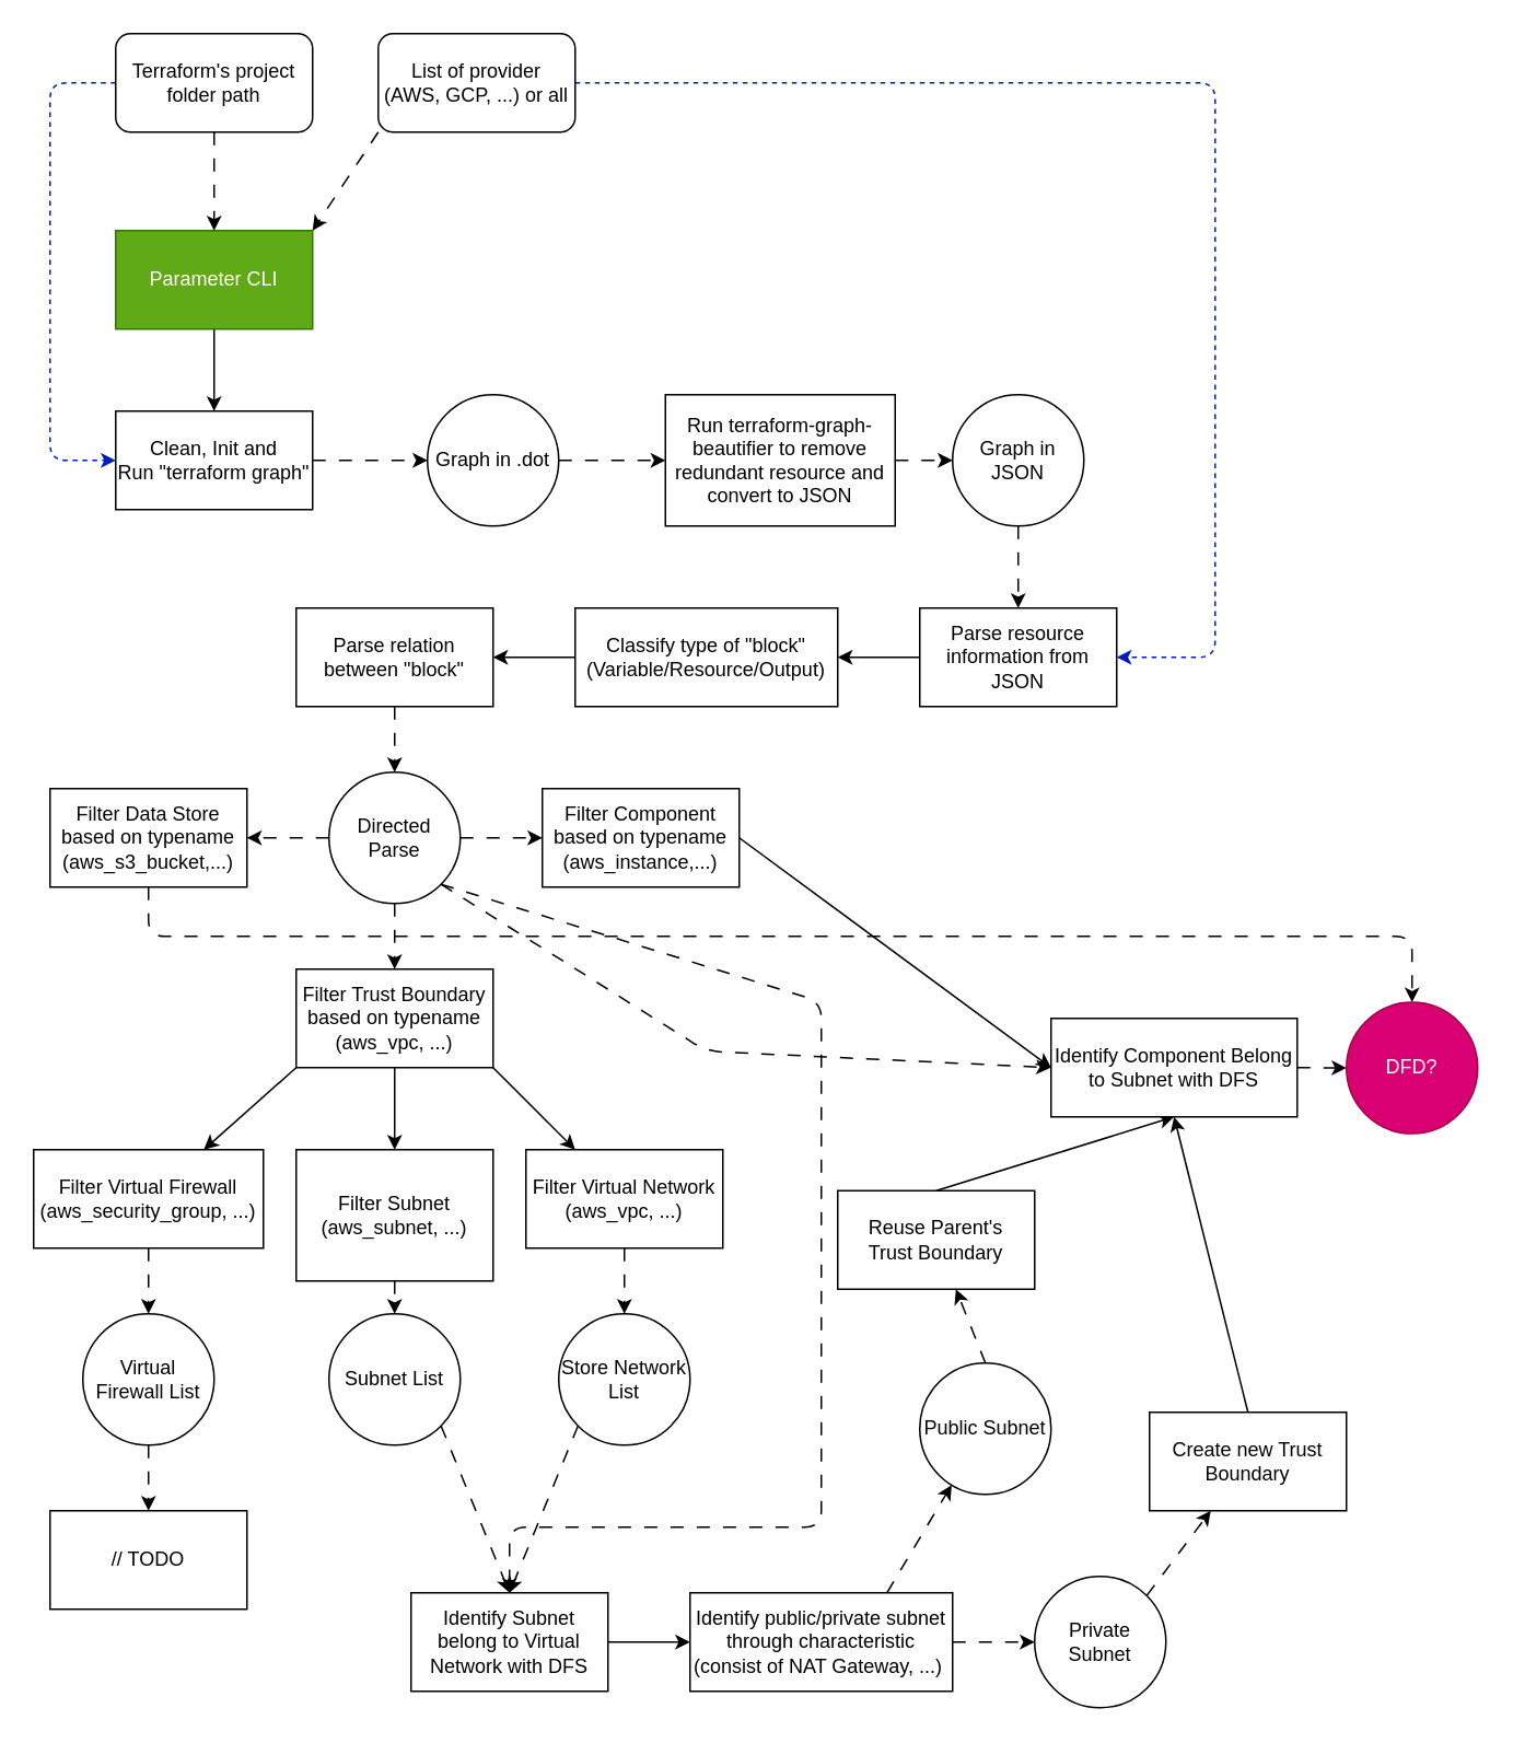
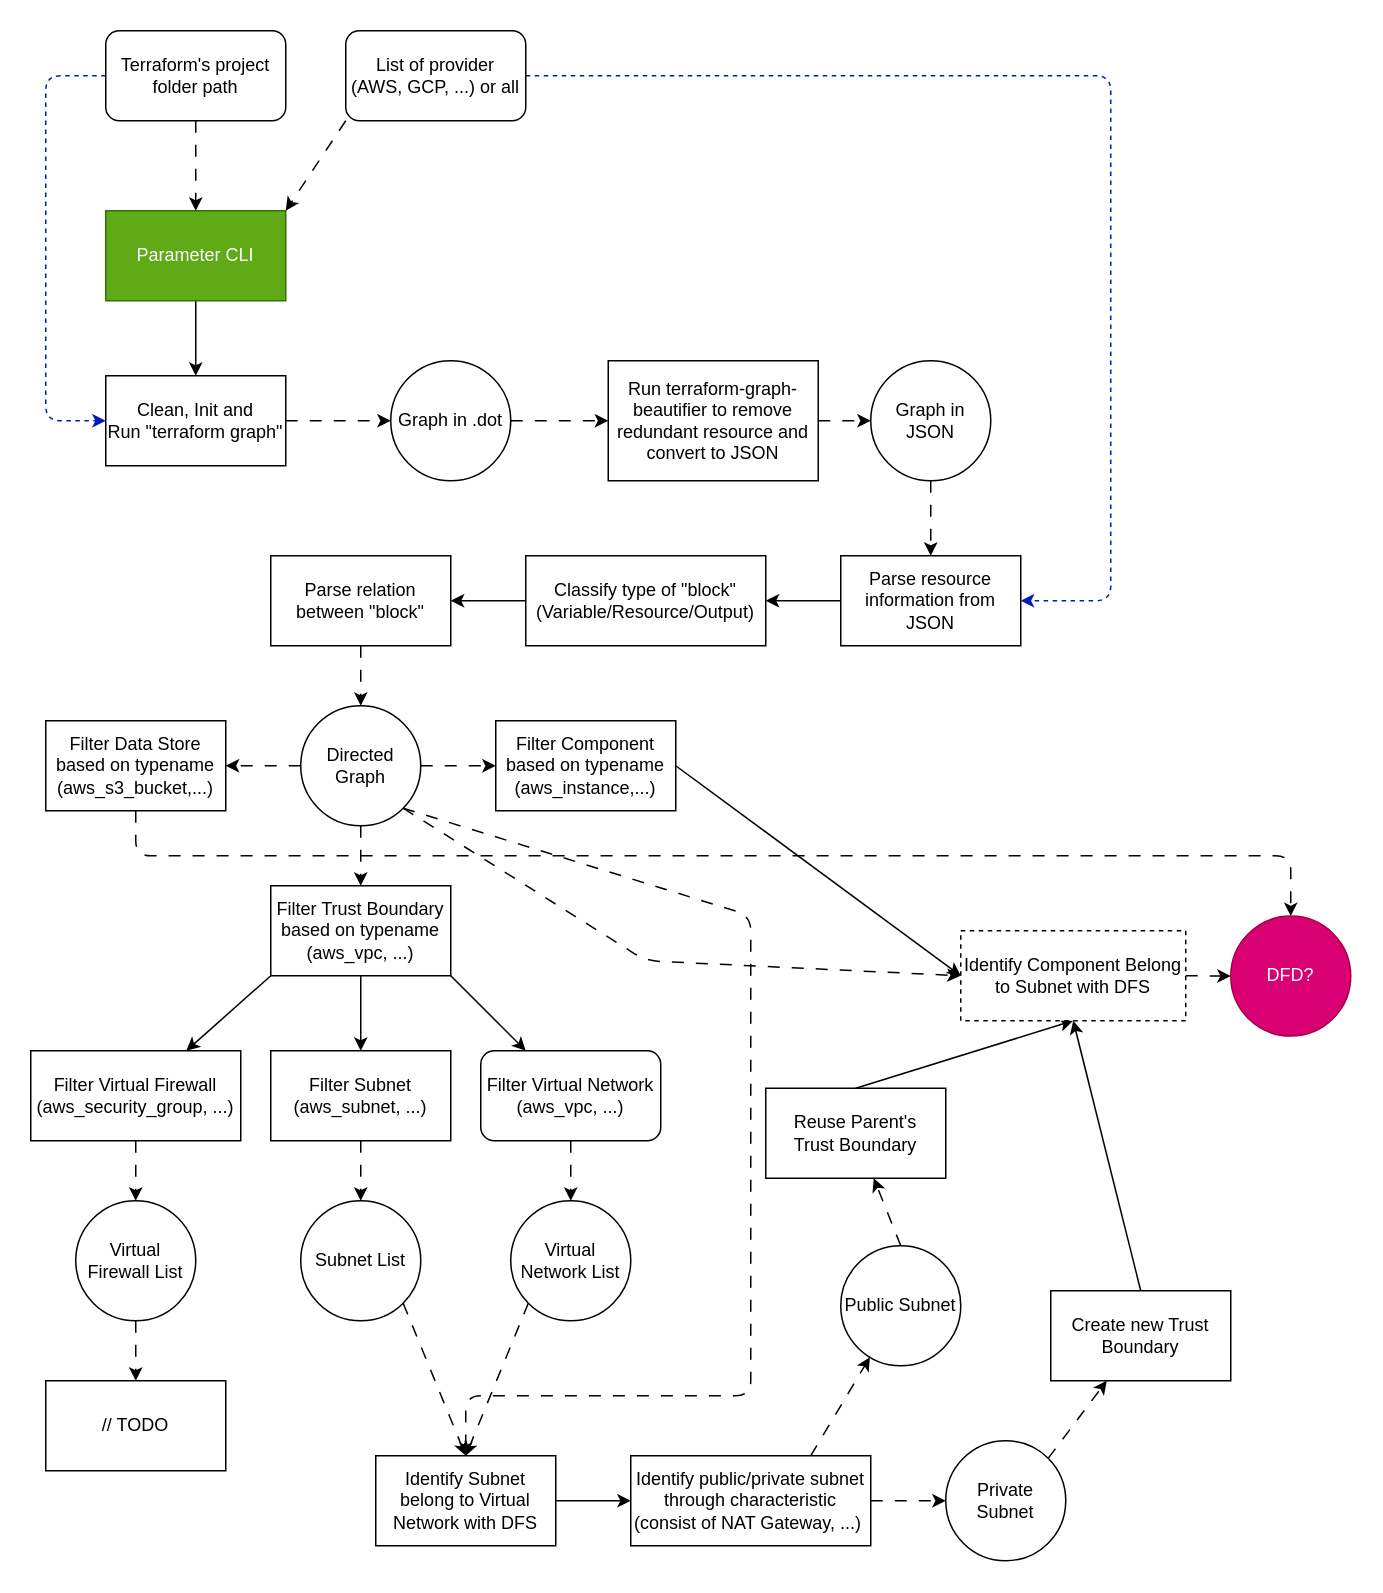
  <mxCell id="0" />
  <mxCell id="1" parent="0" />
  <mxCell id="2" style="edgeStyle=none;html=1;exitX=0.5;exitY=1;exitDx=0;exitDy=0;entryX=0.5;entryY=0;entryDx=0;entryDy=0;" edge="1" parent="1" source="3" target="8"><mxGeometry relative="1" as="geometry" /></mxCell>
  <mxCell id="3" value="Parameter CLI" style="rounded=0;whiteSpace=wrap;html=1;fillColor=#60a917;fontColor=#ffffff;strokeColor=#2D7600;" vertex="1" parent="1"><mxGeometry x="70" y="140" width="120" height="60" as="geometry" /></mxCell>
  <mxCell id="4" style="edgeStyle=none;html=1;exitX=0.5;exitY=1;exitDx=0;exitDy=0;entryX=0.5;entryY=0;entryDx=0;entryDy=0;dashed=1;dashPattern=8 8;" edge="1" parent="1" source="6" target="3"><mxGeometry relative="1" as="geometry" /></mxCell>
  <mxCell id="5" style="edgeStyle=none;html=1;exitX=0;exitY=0.5;exitDx=0;exitDy=0;entryX=0;entryY=0.5;entryDx=0;entryDy=0;dashed=1;fillColor=#0050ef;strokeColor=#001DBC;" edge="1" parent="1" source="6" target="8"><mxGeometry relative="1" as="geometry"><Array as="points"><mxPoint x="30" y="50" /><mxPoint x="30" y="280" /></Array></mxGeometry></mxCell>
  <mxCell id="6" value="Terraform's project folder path" style="rounded=1;whiteSpace=wrap;html=1;" vertex="1" parent="1"><mxGeometry x="70" y="20" width="120" height="60" as="geometry" /></mxCell>
  <mxCell id="7" style="edgeStyle=none;html=1;exitX=1;exitY=0.5;exitDx=0;exitDy=0;dashed=1;dashPattern=8 8;" edge="1" parent="1" source="8" target="10"><mxGeometry relative="1" as="geometry"><mxPoint x="330" y="180" as="targetPoint" /></mxGeometry></mxCell>
  <mxCell id="8" value="Clean, Init and&lt;br&gt;Run &quot;terraform graph&quot;" style="rounded=0;whiteSpace=wrap;html=1;" vertex="1" parent="1"><mxGeometry x="70" y="250" width="120" height="60" as="geometry" /></mxCell>
  <mxCell id="9" style="edgeStyle=none;html=1;exitX=1;exitY=0.5;exitDx=0;exitDy=0;entryX=0;entryY=0.5;entryDx=0;entryDy=0;dashed=1;dashPattern=8 8;" edge="1" parent="1" source="10" target="12"><mxGeometry relative="1" as="geometry" /></mxCell>
  <mxCell id="10" value="Graph in .dot" style="ellipse;whiteSpace=wrap;html=1;aspect=fixed;" vertex="1" parent="1"><mxGeometry x="260" y="240" width="80" height="80" as="geometry" /></mxCell>
  <mxCell id="11" style="edgeStyle=none;html=1;exitX=1;exitY=0.5;exitDx=0;exitDy=0;dashed=1;dashPattern=8 8;" edge="1" parent="1" source="12" target="14"><mxGeometry relative="1" as="geometry"><mxPoint x="600" y="280" as="targetPoint" /></mxGeometry></mxCell>
  <mxCell id="12" value="Run terraform-graph-beautifier to remove redundant resource and convert to JSON" style="rounded=0;whiteSpace=wrap;html=1;" vertex="1" parent="1"><mxGeometry x="405" y="240" width="140" height="80" as="geometry" /></mxCell>
  <mxCell id="13" style="edgeStyle=none;html=1;exitX=0.5;exitY=1;exitDx=0;exitDy=0;dashed=1;dashPattern=8 8;" edge="1" parent="1" source="14" target="16"><mxGeometry relative="1" as="geometry"><mxPoint x="619.667" y="390" as="targetPoint" /></mxGeometry></mxCell>
  <mxCell id="14" value="Graph in JSON" style="ellipse;whiteSpace=wrap;html=1;aspect=fixed;" vertex="1" parent="1"><mxGeometry x="580" y="240" width="80" height="80" as="geometry" /></mxCell>
  <mxCell id="15" style="edgeStyle=none;html=1;exitX=0;exitY=0.5;exitDx=0;exitDy=0;" edge="1" parent="1" source="16" target="18"><mxGeometry relative="1" as="geometry"><mxPoint x="480" y="400" as="targetPoint" /></mxGeometry></mxCell>
  <mxCell id="16" value="Parse resource information from JSON" style="rounded=0;whiteSpace=wrap;html=1;" vertex="1" parent="1"><mxGeometry x="559.997" y="370" width="120" height="60" as="geometry" /></mxCell>
  <mxCell id="17" style="edgeStyle=none;html=1;exitX=0;exitY=0.5;exitDx=0;exitDy=0;" edge="1" parent="1" source="18" target="20"><mxGeometry relative="1" as="geometry"><mxPoint x="270" y="400" as="targetPoint" /></mxGeometry></mxCell>
  <mxCell id="18" value="Classify type of &quot;block&quot; (Variable/Resource/Output)" style="rounded=0;whiteSpace=wrap;html=1;" vertex="1" parent="1"><mxGeometry x="350" y="370" width="160" height="60" as="geometry" /></mxCell>
  <mxCell id="19" style="edgeStyle=none;html=1;exitX=0.5;exitY=1;exitDx=0;exitDy=0;dashed=1;dashPattern=8 8;" edge="1" parent="1" source="20" target="26"><mxGeometry relative="1" as="geometry"><mxPoint x="239.667" y="480" as="targetPoint" /></mxGeometry></mxCell>
  <mxCell id="20" value="Parse relation between &quot;block&quot;" style="rounded=0;whiteSpace=wrap;html=1;" vertex="1" parent="1"><mxGeometry x="180" y="370" width="120" height="60" as="geometry" /></mxCell>
  <mxCell id="21" style="edgeStyle=none;html=1;exitX=1;exitY=0.5;exitDx=0;exitDy=0;dashed=1;dashPattern=8 8;" edge="1" parent="1" source="26" target="28"><mxGeometry relative="1" as="geometry"><mxPoint x="340" y="510" as="targetPoint" /></mxGeometry></mxCell>
  <mxCell id="22" style="edgeStyle=none;html=1;exitX=0.5;exitY=1;exitDx=0;exitDy=0;dashed=1;dashPattern=8 8;" edge="1" parent="1" source="26" target="35"><mxGeometry relative="1" as="geometry"><mxPoint x="239.667" y="600" as="targetPoint" /></mxGeometry></mxCell>
  <mxCell id="23" style="edgeStyle=none;html=1;exitX=0;exitY=0.5;exitDx=0;exitDy=0;dashed=1;dashPattern=8 8;" edge="1" parent="1" source="26" target="37"><mxGeometry relative="1" as="geometry"><mxPoint x="150" y="510" as="targetPoint" /></mxGeometry></mxCell>
  <mxCell id="24" style="edgeStyle=none;html=1;exitX=1;exitY=1;exitDx=0;exitDy=0;entryX=0.5;entryY=0;entryDx=0;entryDy=0;dashed=1;dashPattern=8 8;" edge="1" parent="1" source="26" target="51"><mxGeometry relative="1" as="geometry"><Array as="points"><mxPoint x="500" y="610" /><mxPoint x="500" y="930" /><mxPoint x="310" y="930" /></Array></mxGeometry></mxCell>
  <mxCell id="25" style="edgeStyle=none;html=1;exitX=1;exitY=1;exitDx=0;exitDy=0;entryX=0;entryY=0.5;entryDx=0;entryDy=0;dashed=1;dashPattern=8 8;" edge="1" parent="1" source="26" target="65"><mxGeometry relative="1" as="geometry"><Array as="points"><mxPoint x="430" y="640" /></Array></mxGeometry></mxCell>
- <mxCell id="26" value="Directed Parse" style="ellipse;whiteSpace=wrap;html=1;aspect=fixed;" vertex="1" parent="1"><mxGeometry x="199.997" y="470" width="80" height="80" as="geometry" /></mxCell>
+ <mxCell id="26" value="Directed Graph" style="ellipse;whiteSpace=wrap;html=1;aspect=fixed;" vertex="1" parent="1"><mxGeometry x="199.997" y="470" width="80" height="80" as="geometry" /></mxCell>
  <mxCell id="27" style="edgeStyle=none;html=1;exitX=1;exitY=0.5;exitDx=0;exitDy=0;entryX=0;entryY=0.5;entryDx=0;entryDy=0;" edge="1" parent="1" source="28" target="65"><mxGeometry relative="1" as="geometry" /></mxCell>
  <mxCell id="28" value="Filter Component based on typename&lt;br&gt;(aws_instance,...)" style="rounded=0;whiteSpace=wrap;html=1;" vertex="1" parent="1"><mxGeometry x="330" y="480" width="120" height="60" as="geometry" /></mxCell>
  <mxCell id="29" style="edgeStyle=none;html=1;exitX=0;exitY=1;exitDx=0;exitDy=0;entryX=1;entryY=0;entryDx=0;entryDy=0;dashed=1;dashPattern=8 8;" edge="1" parent="1" source="31" target="3"><mxGeometry relative="1" as="geometry" /></mxCell>
  <mxCell id="30" style="edgeStyle=none;html=1;exitX=1;exitY=0.5;exitDx=0;exitDy=0;entryX=1;entryY=0.5;entryDx=0;entryDy=0;dashed=1;fillColor=#0050ef;strokeColor=#001DBC;" edge="1" parent="1" source="31" target="16"><mxGeometry relative="1" as="geometry"><Array as="points"><mxPoint x="740" y="50" /><mxPoint x="740" y="400" /></Array></mxGeometry></mxCell>
  <mxCell id="31" value="List of provider&lt;br&gt;(AWS, GCP, ...) or all" style="rounded=1;whiteSpace=wrap;html=1;" vertex="1" parent="1"><mxGeometry x="230" y="20" width="120" height="60" as="geometry" /></mxCell>
  <mxCell id="32" style="edgeStyle=none;html=1;exitX=0;exitY=1;exitDx=0;exitDy=0;" edge="1" parent="1" source="35" target="39"><mxGeometry relative="1" as="geometry"><mxPoint x="140" y="690" as="targetPoint" /></mxGeometry></mxCell>
  <mxCell id="33" style="edgeStyle=none;html=1;exitX=0.5;exitY=1;exitDx=0;exitDy=0;" edge="1" parent="1" source="35" target="41"><mxGeometry relative="1" as="geometry"><mxPoint x="240" y="700" as="targetPoint" /></mxGeometry></mxCell>
  <mxCell id="34" style="edgeStyle=none;html=1;exitX=1;exitY=1;exitDx=0;exitDy=0;" edge="1" parent="1" source="35" target="43"><mxGeometry relative="1" as="geometry"><mxPoint x="340" y="690" as="targetPoint" /></mxGeometry></mxCell>
  <mxCell id="35" value="Filter Trust Boundary &lt;br&gt;based on typename (aws_vpc, ...)" style="rounded=0;whiteSpace=wrap;html=1;" vertex="1" parent="1"><mxGeometry x="179.997" y="590" width="120" height="60" as="geometry" /></mxCell>
  <mxCell id="36" style="edgeStyle=none;html=1;exitX=0.5;exitY=1;exitDx=0;exitDy=0;entryX=0.5;entryY=0;entryDx=0;entryDy=0;dashed=1;dashPattern=8 8;" edge="1" parent="1" source="37" target="66"><mxGeometry relative="1" as="geometry"><Array as="points"><mxPoint x="90" y="570" /><mxPoint x="860" y="570" /></Array></mxGeometry></mxCell>
  <mxCell id="37" value="Filter Data Store based on typename (aws_s3_bucket,...)" style="rounded=0;whiteSpace=wrap;html=1;" vertex="1" parent="1"><mxGeometry x="30" y="480" width="120" height="60" as="geometry" /></mxCell>
  <mxCell id="38" style="edgeStyle=none;html=1;exitX=0.5;exitY=1;exitDx=0;exitDy=0;dashed=1;dashPattern=8 8;" edge="1" parent="1" source="39" target="45"><mxGeometry relative="1" as="geometry"><mxPoint x="90" y="800" as="targetPoint" /></mxGeometry></mxCell>
  <mxCell id="39" value="Filter Virtual Firewall&lt;br&gt;(aws_security_group, ...)" style="rounded=0;whiteSpace=wrap;html=1;" vertex="1" parent="1"><mxGeometry x="20" y="700" width="140" height="60" as="geometry" /></mxCell>
  <mxCell id="40" style="edgeStyle=none;html=1;exitX=0.5;exitY=1;exitDx=0;exitDy=0;dashed=1;dashPattern=8 8;" edge="1" parent="1" source="41" target="47"><mxGeometry relative="1" as="geometry"><mxPoint x="240" y="790" as="targetPoint" /></mxGeometry></mxCell>
- <mxCell id="41" value="Filter Subnet&lt;br&gt;(aws_subnet, ...)" style="rounded=0;whiteSpace=wrap;html=1;" vertex="1" parent="1"><mxGeometry x="180" y="700" width="120" height="80" as="geometry" /></mxCell>
+ <mxCell id="41" value="Filter Subnet&lt;br&gt;(aws_subnet, ...)" style="rounded=0;whiteSpace=wrap;html=1;" vertex="1" parent="1"><mxGeometry x="180" y="700" width="120" height="60" as="geometry" /></mxCell>
  <mxCell id="42" style="edgeStyle=none;html=1;exitX=0.5;exitY=1;exitDx=0;exitDy=0;dashed=1;dashPattern=8 8;" edge="1" parent="1" source="43" target="49"><mxGeometry relative="1" as="geometry"><mxPoint x="380" y="820" as="targetPoint" /></mxGeometry></mxCell>
- <mxCell id="43" value="Filter Virtual Network&lt;br&gt;(aws_vpc, ...)" style="rounded=0;whiteSpace=wrap;html=1;" vertex="1" parent="1"><mxGeometry x="320" y="700" width="120" height="60" as="geometry" /></mxCell>
+ <mxCell id="43" value="Filter Virtual Network&lt;br&gt;(aws_vpc, ...)" style="whiteSpace=wrap;html=1;rounded=1;" vertex="1" parent="1"><mxGeometry x="320" y="700" width="120" height="60" as="geometry" /></mxCell>
  <mxCell id="44" style="edgeStyle=none;html=1;exitX=0.5;exitY=1;exitDx=0;exitDy=0;dashed=1;dashPattern=8 8;" edge="1" parent="1" source="45" target="52"><mxGeometry relative="1" as="geometry"><mxPoint x="90" y="930" as="targetPoint" /></mxGeometry></mxCell>
  <mxCell id="45" value="Virtual Firewall List" style="ellipse;whiteSpace=wrap;html=1;aspect=fixed;" vertex="1" parent="1"><mxGeometry x="50" y="800" width="80" height="80" as="geometry" /></mxCell>
  <mxCell id="46" style="edgeStyle=none;html=1;exitX=1;exitY=1;exitDx=0;exitDy=0;entryX=0.5;entryY=0;entryDx=0;entryDy=0;dashed=1;dashPattern=8 8;" edge="1" parent="1" source="47" target="51"><mxGeometry relative="1" as="geometry" /></mxCell>
  <mxCell id="47" value="Subnet List" style="ellipse;whiteSpace=wrap;html=1;aspect=fixed;" vertex="1" parent="1"><mxGeometry x="200" y="800" width="80" height="80" as="geometry" /></mxCell>
  <mxCell id="48" style="edgeStyle=none;html=1;exitX=0;exitY=1;exitDx=0;exitDy=0;entryX=0.5;entryY=0;entryDx=0;entryDy=0;dashed=1;dashPattern=8 8;" edge="1" parent="1" source="49" target="51"><mxGeometry relative="1" as="geometry" /></mxCell>
- <mxCell id="49" value="Store Network List" style="ellipse;whiteSpace=wrap;html=1;aspect=fixed;" vertex="1" parent="1"><mxGeometry x="340" y="800" width="80" height="80" as="geometry" /></mxCell>
+ <mxCell id="49" value="Virtual Network List" style="ellipse;whiteSpace=wrap;html=1;aspect=fixed;" vertex="1" parent="1"><mxGeometry x="340" y="800" width="80" height="80" as="geometry" /></mxCell>
  <mxCell id="50" style="edgeStyle=none;html=1;exitX=1;exitY=0.5;exitDx=0;exitDy=0;entryX=0;entryY=0.5;entryDx=0;entryDy=0;" edge="1" parent="1" source="51" target="55"><mxGeometry relative="1" as="geometry"><mxPoint x="460" y="1000" as="targetPoint" /></mxGeometry></mxCell>
  <mxCell id="51" value="Identify Subnet belong to Virtual Network with DFS" style="rounded=0;whiteSpace=wrap;html=1;" vertex="1" parent="1"><mxGeometry x="250" y="970" width="120" height="60" as="geometry" /></mxCell>
  <mxCell id="52" value="// TODO" style="rounded=0;whiteSpace=wrap;html=1;" vertex="1" parent="1"><mxGeometry x="30" y="920" width="120" height="60" as="geometry" /></mxCell>
  <mxCell id="53" style="edgeStyle=none;html=1;exitX=0.75;exitY=0;exitDx=0;exitDy=0;dashed=1;dashPattern=8 8;" edge="1" parent="1" source="55" target="57"><mxGeometry relative="1" as="geometry"><mxPoint x="580" y="900" as="targetPoint" /></mxGeometry></mxCell>
  <mxCell id="54" style="edgeStyle=none;html=1;exitX=1;exitY=0.5;exitDx=0;exitDy=0;entryX=0;entryY=0.5;entryDx=0;entryDy=0;dashed=1;dashPattern=8 8;" edge="1" parent="1" source="55" target="59"><mxGeometry relative="1" as="geometry" /></mxCell>
  <mxCell id="55" value="Identify public/private subnet through characteristic&lt;br&gt;(consist of NAT Gateway, ...)&amp;nbsp;" style="rounded=0;whiteSpace=wrap;html=1;" vertex="1" parent="1"><mxGeometry x="420" y="970" width="160" height="60" as="geometry" /></mxCell>
  <mxCell id="56" style="edgeStyle=none;html=1;exitX=0.5;exitY=0;exitDx=0;exitDy=0;dashed=1;dashPattern=8 8;" edge="1" parent="1" source="57" target="63"><mxGeometry relative="1" as="geometry"><mxPoint x="600" y="780" as="targetPoint" /></mxGeometry></mxCell>
  <mxCell id="57" value="Public Subnet" style="ellipse;whiteSpace=wrap;html=1;aspect=fixed;" vertex="1" parent="1"><mxGeometry x="560" y="830" width="80" height="80" as="geometry" /></mxCell>
  <mxCell id="58" style="edgeStyle=none;html=1;exitX=1;exitY=0;exitDx=0;exitDy=0;dashed=1;dashPattern=8 8;" edge="1" parent="1" source="59" target="61"><mxGeometry relative="1" as="geometry"><mxPoint x="730" y="920" as="targetPoint" /></mxGeometry></mxCell>
  <mxCell id="59" value="Private Subnet" style="ellipse;whiteSpace=wrap;html=1;aspect=fixed;" vertex="1" parent="1"><mxGeometry x="630" y="960" width="80" height="80" as="geometry" /></mxCell>
  <mxCell id="60" style="edgeStyle=none;html=1;exitX=0.5;exitY=0;exitDx=0;exitDy=0;entryX=0.5;entryY=1;entryDx=0;entryDy=0;" edge="1" parent="1" source="61" target="65"><mxGeometry relative="1" as="geometry"><mxPoint x="710" y="680" as="targetPoint" /></mxGeometry></mxCell>
  <mxCell id="61" value="Create new Trust Boundary" style="rounded=0;whiteSpace=wrap;html=1;" vertex="1" parent="1"><mxGeometry x="700" y="860" width="120" height="60" as="geometry" /></mxCell>
  <mxCell id="62" style="edgeStyle=none;html=1;exitX=0.5;exitY=0;exitDx=0;exitDy=0;entryX=0.5;entryY=1;entryDx=0;entryDy=0;" edge="1" parent="1" source="63" target="65"><mxGeometry relative="1" as="geometry" /></mxCell>
  <mxCell id="63" value="Reuse Parent's &lt;br&gt;Trust Boundary" style="rounded=0;whiteSpace=wrap;html=1;" vertex="1" parent="1"><mxGeometry x="510" y="725" width="120" height="60" as="geometry" /></mxCell>
  <mxCell id="64" style="edgeStyle=none;html=1;exitX=1;exitY=0.5;exitDx=0;exitDy=0;dashed=1;dashPattern=8 8;" edge="1" parent="1" source="65" target="66"><mxGeometry relative="1" as="geometry"><mxPoint x="860" y="650.235" as="targetPoint" /></mxGeometry></mxCell>
- <mxCell id="65" value="Identify Component Belong to Subnet with DFS" style="rounded=0;whiteSpace=wrap;html=1;" vertex="1" parent="1"><mxGeometry x="640" y="620" width="150" height="60" as="geometry" /></mxCell>
+ <mxCell id="65" value="Identify Component Belong to Subnet with DFS" style="rounded=0;whiteSpace=wrap;html=1;dashed=1;" vertex="1" parent="1"><mxGeometry x="640" y="620" width="150" height="60" as="geometry" /></mxCell>
  <mxCell id="66" value="DFD?" style="ellipse;whiteSpace=wrap;html=1;aspect=fixed;fillColor=#d80073;fontColor=#ffffff;strokeColor=#A50040;" vertex="1" parent="1"><mxGeometry x="820" y="610.235" width="80" height="80" as="geometry" /></mxCell>
